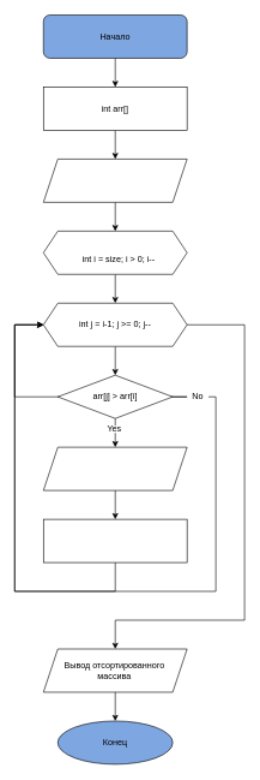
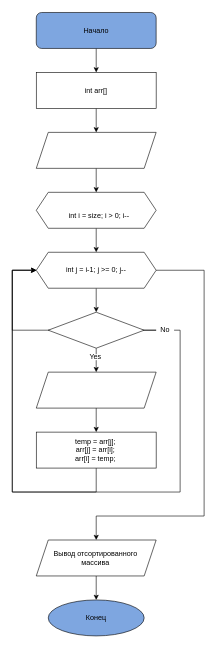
  <mxCell id="0" />
  <mxCell id="1" parent="0" />
  <mxCell id="2" style="edgeStyle=orthogonalEdgeStyle;rounded=0;orthogonalLoop=1;jettySize=auto;html=1;exitX=0.5;exitY=1;exitDx=0;exitDy=0;entryX=0.5;entryY=0;entryDx=0;entryDy=0;" edge="1" parent="1" source="3" target="6"><mxGeometry relative="1" as="geometry" /></mxCell>
  <mxCell id="3" value="" style="rounded=1;whiteSpace=wrap;html=1;fillColor=#7EA6E0;" vertex="1" parent="1"><mxGeometry x="60" y="20" width="200" height="60" as="geometry" /></mxCell>
  <mxCell id="4" value="Начало" style="text;html=1;strokeColor=none;fillColor=none;align=center;verticalAlign=middle;whiteSpace=wrap;rounded=0;" vertex="1" parent="1"><mxGeometry x="130" y="35" width="60" height="30" as="geometry" /></mxCell>
  <mxCell id="5" style="edgeStyle=orthogonalEdgeStyle;rounded=0;orthogonalLoop=1;jettySize=auto;html=1;exitX=0.5;exitY=1;exitDx=0;exitDy=0;entryX=0.5;entryY=0;entryDx=0;entryDy=0;" edge="1" parent="1" source="6" target="9"><mxGeometry relative="1" as="geometry" /></mxCell>
  <mxCell id="6" value="" style="rounded=0;whiteSpace=wrap;html=1;" vertex="1" parent="1"><mxGeometry x="60" y="120" width="200" height="60" as="geometry" /></mxCell>
  <mxCell id="7" value="int arr[]" style="text;html=1;strokeColor=none;fillColor=none;align=center;verticalAlign=middle;whiteSpace=wrap;rounded=0;" vertex="1" parent="1"><mxGeometry x="130" y="135" width="60" height="30" as="geometry" /></mxCell>
  <mxCell id="8" style="edgeStyle=orthogonalEdgeStyle;rounded=0;orthogonalLoop=1;jettySize=auto;html=1;exitX=0.5;exitY=1;exitDx=0;exitDy=0;entryX=0.5;entryY=0;entryDx=0;entryDy=0;" edge="1" parent="1" source="9" target="11"><mxGeometry relative="1" as="geometry" /></mxCell>
  <mxCell id="9" value="" style="shape=parallelogram;perimeter=parallelogramPerimeter;whiteSpace=wrap;html=1;fixedSize=1;" vertex="1" parent="1"><mxGeometry x="60" y="220" width="200" height="60" as="geometry" /></mxCell>
  <mxCell id="10" style="edgeStyle=orthogonalEdgeStyle;rounded=0;orthogonalLoop=1;jettySize=auto;html=1;exitX=0.5;exitY=1;exitDx=0;exitDy=0;" edge="1" parent="1" source="11" target="15"><mxGeometry relative="1" as="geometry" /></mxCell>
  <mxCell id="11" value="" style="shape=hexagon;perimeter=hexagonPerimeter2;whiteSpace=wrap;html=1;fixedSize=1;" vertex="1" parent="1"><mxGeometry x="60" y="320" width="200" height="60" as="geometry" /></mxCell>
  <mxCell id="12" value="int i = size; i &amp;gt; 0; i--" style="text;html=1;strokeColor=none;fillColor=none;align=center;verticalAlign=middle;whiteSpace=wrap;rounded=0;" vertex="1" parent="1"><mxGeometry x="105" y="345" width="120" height="30" as="geometry" /></mxCell>
  <mxCell id="13" style="edgeStyle=orthogonalEdgeStyle;rounded=0;orthogonalLoop=1;jettySize=auto;html=1;exitX=0.5;exitY=1;exitDx=0;exitDy=0;entryX=0.5;entryY=0;entryDx=0;entryDy=0;" edge="1" parent="1" source="15" target="21"><mxGeometry relative="1" as="geometry" /></mxCell>
  <mxCell id="14" style="edgeStyle=orthogonalEdgeStyle;rounded=0;orthogonalLoop=1;jettySize=auto;html=1;exitX=1;exitY=0.5;exitDx=0;exitDy=0;entryX=0.5;entryY=0;entryDx=0;entryDy=0;" edge="1" parent="1" source="15" target="30"><mxGeometry relative="1" as="geometry"><Array as="points"><mxPoint x="340" y="450" /><mxPoint x="340" y="860" /></Array></mxGeometry></mxCell>
  <mxCell id="15" value="" style="shape=hexagon;perimeter=hexagonPerimeter2;whiteSpace=wrap;html=1;fixedSize=1;" vertex="1" parent="1"><mxGeometry x="60" y="420" width="200" height="60" as="geometry" /></mxCell>
  <mxCell id="16" value="int j = i-1; j &amp;gt;= 0; j--" style="text;html=1;strokeColor=none;fillColor=none;align=center;verticalAlign=middle;whiteSpace=wrap;rounded=0;" vertex="1" parent="1"><mxGeometry x="92" y="435" width="136" height="30" as="geometry" /></mxCell>
  <mxCell id="17" style="edgeStyle=orthogonalEdgeStyle;rounded=0;orthogonalLoop=1;jettySize=auto;html=1;exitX=0.5;exitY=1;exitDx=0;exitDy=0;entryX=0.5;entryY=0;entryDx=0;entryDy=0;" edge="1" parent="1" source="18" target="25"><mxGeometry relative="1" as="geometry" /></mxCell>
  <mxCell id="18" value="" style="shape=parallelogram;perimeter=parallelogramPerimeter;whiteSpace=wrap;html=1;fixedSize=1;" vertex="1" parent="1"><mxGeometry x="60" y="620" width="200" height="60" as="geometry" /></mxCell>
  <mxCell id="19" style="edgeStyle=orthogonalEdgeStyle;rounded=0;orthogonalLoop=1;jettySize=auto;html=1;exitX=0.5;exitY=1;exitDx=0;exitDy=0;entryX=0.5;entryY=0;entryDx=0;entryDy=0;" edge="1" parent="1" source="21" target="18"><mxGeometry relative="1" as="geometry" /></mxCell>
  <mxCell id="20" style="edgeStyle=orthogonalEdgeStyle;rounded=0;orthogonalLoop=1;jettySize=auto;html=1;exitX=1;exitY=0.5;exitDx=0;exitDy=0;entryX=0;entryY=0.5;entryDx=0;entryDy=0;" edge="1" parent="1" source="28" target="15"><mxGeometry relative="1" as="geometry"><Array as="points"><mxPoint x="20" y="450" /></Array></mxGeometry></mxCell>
  <mxCell id="21" value="" style="rhombus;whiteSpace=wrap;html=1;" vertex="1" parent="1"><mxGeometry x="80" y="520" width="160" height="60" as="geometry" /></mxCell>
- <mxCell id="22" value="arr[j] &amp;gt; arr[i]" style="text;html=1;strokeColor=none;fillColor=none;align=center;verticalAlign=middle;whiteSpace=wrap;rounded=0;" vertex="1" parent="1"><mxGeometry x="125" y="535" width="70" height="30" as="geometry" /></mxCell>
  <mxCell id="23" value="Yes" style="text;strokeColor=none;align=center;fillColor=#FFFFFF;html=1;verticalAlign=middle;whiteSpace=wrap;rounded=0;" vertex="1" parent="1"><mxGeometry x="144" y="590" width="30" height="10" as="geometry" /></mxCell>
  <mxCell id="24" style="edgeStyle=orthogonalEdgeStyle;rounded=0;orthogonalLoop=1;jettySize=auto;html=1;exitX=0.5;exitY=1;exitDx=0;exitDy=0;entryX=0;entryY=0.5;entryDx=0;entryDy=0;" edge="1" parent="1" source="25" target="15"><mxGeometry relative="1" as="geometry"><Array as="points"><mxPoint x="160" y="820" /><mxPoint x="20" y="820" /><mxPoint x="20" y="450" /></Array></mxGeometry></mxCell>
  <mxCell id="25" value="" style="rounded=0;whiteSpace=wrap;html=1;" vertex="1" parent="1"><mxGeometry x="60" y="720" width="200" height="60" as="geometry" /></mxCell>
+ <mxCell id="26" value="temp = arr[j];&lt;br&gt;arr[j] = arr[i];&lt;br&gt;arr[i] = temp;" style="text;html=1;strokeColor=none;fillColor=none;align=center;verticalAlign=middle;whiteSpace=wrap;rounded=0;" vertex="1" parent="1"><mxGeometry x="124" y="730" width="70" height="40" as="geometry" /></mxCell>
  <mxCell id="27" value="" style="edgeStyle=orthogonalEdgeStyle;rounded=0;orthogonalLoop=1;jettySize=auto;html=1;exitX=1;exitY=0.5;exitDx=0;exitDy=0;entryX=0;entryY=0.5;entryDx=0;entryDy=0;" edge="1" parent="1" source="21" target="15"><mxGeometry relative="1" as="geometry"><mxPoint x="240" y="550" as="sourcePoint" /><mxPoint x="250" y="550" as="targetPoint" /><Array as="points"><mxPoint x="300" y="550" /><mxPoint x="300" y="820" /><mxPoint x="20" y="820" /><mxPoint x="20" y="450" /></Array></mxGeometry></mxCell>
  <mxCell id="28" value="No" style="text;html=1;strokeColor=none;fillColor=#FFFFFF;align=center;verticalAlign=middle;whiteSpace=wrap;rounded=0;" vertex="1" parent="1"><mxGeometry x="260" y="545" width="30" height="10" as="geometry" /></mxCell>
  <mxCell id="29" style="edgeStyle=orthogonalEdgeStyle;rounded=0;orthogonalLoop=1;jettySize=auto;html=1;exitX=0.5;exitY=1;exitDx=0;exitDy=0;entryX=0.5;entryY=0;entryDx=0;entryDy=0;" edge="1" parent="1" source="30" target="32"><mxGeometry relative="1" as="geometry" /></mxCell>
  <mxCell id="30" value="" style="shape=parallelogram;perimeter=parallelogramPerimeter;whiteSpace=wrap;html=1;fixedSize=1;" vertex="1" parent="1"><mxGeometry x="60" y="900" width="200" height="60" as="geometry" /></mxCell>
  <mxCell id="31" value="Вывод отсортированного массива" style="text;html=1;strokeColor=none;fillColor=none;align=center;verticalAlign=middle;whiteSpace=wrap;rounded=0;" vertex="1" parent="1"><mxGeometry x="84" y="915" width="150" height="30" as="geometry" /></mxCell>
  <mxCell id="32" value="" style="ellipse;whiteSpace=wrap;html=1;fillColor=#7EA6E0;" vertex="1" parent="1"><mxGeometry x="80" y="1000" width="160" height="60" as="geometry" /></mxCell>
  <mxCell id="33" value="Конец" style="text;html=1;strokeColor=none;fillColor=none;align=center;verticalAlign=middle;whiteSpace=wrap;rounded=0;" vertex="1" parent="1"><mxGeometry x="130" y="1015" width="60" height="30" as="geometry" /></mxCell>
